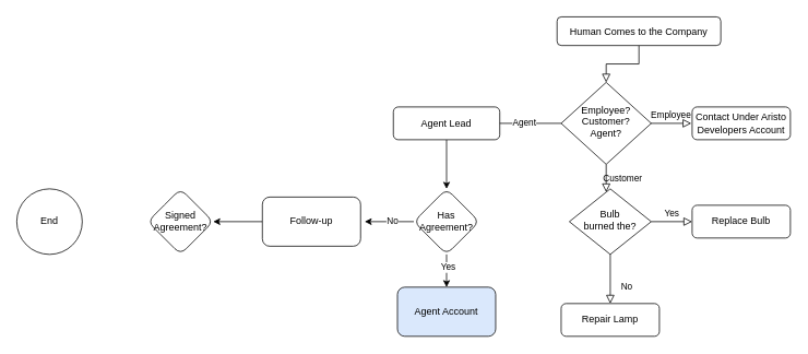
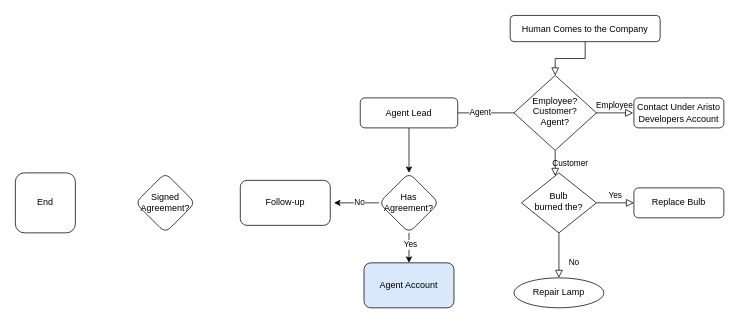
  <mxCell id="0" />
  <mxCell id="1" parent="0" />
  <mxCell id="2" value="" style="rounded=0;html=1;jettySize=auto;orthogonalLoop=1;fontSize=11;endArrow=block;endFill=0;endSize=8;strokeWidth=1;shadow=0;labelBackgroundColor=none;edgeStyle=orthogonalEdgeStyle;" parent="1" source="3" target="8" edge="1"><mxGeometry relative="1" as="geometry" /></mxCell>
  <mxCell id="3" value="Human Comes to the Company" style="rounded=1;whiteSpace=wrap;html=1;fontSize=12;glass=0;strokeWidth=1;shadow=0;" parent="1" vertex="1"><mxGeometry x="680" y="20" width="200" height="35" as="geometry" /></mxCell>
  <mxCell id="4" value="Customer" style="rounded=0;html=1;jettySize=auto;orthogonalLoop=1;fontSize=11;endArrow=block;endFill=0;endSize=8;strokeWidth=1;shadow=0;labelBackgroundColor=none;edgeStyle=orthogonalEdgeStyle;" parent="1" source="8" target="12" edge="1"><mxGeometry y="20" relative="1" as="geometry"><mxPoint as="offset" /><Array as="points"><mxPoint x="740" y="236" /><mxPoint x="740" y="236" /></Array></mxGeometry></mxCell>
  <mxCell id="5" value="Employee" style="edgeStyle=orthogonalEdgeStyle;rounded=0;html=1;jettySize=auto;orthogonalLoop=1;fontSize=11;endArrow=block;endFill=0;endSize=8;strokeWidth=1;shadow=0;labelBackgroundColor=none;" parent="1" edge="1"><mxGeometry y="10" relative="1" as="geometry"><mxPoint as="offset" /><mxPoint x="794" y="150" as="sourcePoint" /><mxPoint x="844" y="150" as="targetPoint" /></mxGeometry></mxCell>
  <mxCell id="6" value="" style="edgeStyle=orthogonalEdgeStyle;rounded=0;orthogonalLoop=1;jettySize=auto;html=1;" edge="1" parent="1" source="8"><mxGeometry relative="1" as="geometry"><mxPoint x="600" y="150" as="targetPoint" /></mxGeometry></mxCell>
  <mxCell id="7" value="Agent" style="edgeLabel;html=1;align=center;verticalAlign=middle;resizable=0;points=[];" vertex="1" connectable="0" parent="6"><mxGeometry x="0.067" y="-2" relative="1" as="geometry"><mxPoint as="offset" /></mxGeometry></mxCell>
  <mxCell id="8" value="Employee?&lt;br&gt;Customer?&lt;br&gt;Agent?" style="rhombus;whiteSpace=wrap;html=1;shadow=0;fontFamily=Helvetica;fontSize=12;align=center;strokeWidth=1;spacing=6;spacingTop=-4;" parent="1" vertex="1"><mxGeometry x="685" y="100" width="110" height="100" as="geometry" /></mxCell>
  <mxCell id="9" value="Contact Under Aristo Developers Account" style="rounded=1;whiteSpace=wrap;html=1;fontSize=12;glass=0;strokeWidth=1;shadow=0;" parent="1" vertex="1"><mxGeometry x="845" y="130" width="120" height="40" as="geometry" /></mxCell>
  <mxCell id="10" value="No" style="rounded=0;html=1;jettySize=auto;orthogonalLoop=1;fontSize=11;endArrow=block;endFill=0;endSize=8;strokeWidth=1;shadow=0;labelBackgroundColor=none;edgeStyle=orthogonalEdgeStyle;" parent="1" source="12" target="13" edge="1"><mxGeometry x="0.333" y="20" relative="1" as="geometry"><mxPoint as="offset" /></mxGeometry></mxCell>
  <mxCell id="11" value="Yes" style="edgeStyle=orthogonalEdgeStyle;rounded=0;html=1;jettySize=auto;orthogonalLoop=1;fontSize=11;endArrow=block;endFill=0;endSize=8;strokeWidth=1;shadow=0;labelBackgroundColor=none;" parent="1" source="12" target="14" edge="1"><mxGeometry y="10" relative="1" as="geometry"><mxPoint as="offset" /></mxGeometry></mxCell>
  <mxCell id="12" value="Bulb&lt;br&gt;burned the?" style="rhombus;whiteSpace=wrap;html=1;shadow=0;fontFamily=Helvetica;fontSize=12;align=center;strokeWidth=1;spacing=6;spacingTop=-4;" parent="1" vertex="1"><mxGeometry x="695" y="230" width="100" height="80" as="geometry" /></mxCell>
- <mxCell id="13" value="Repair Lamp" style="rounded=1;whiteSpace=wrap;html=1;fontSize=12;glass=0;strokeWidth=1;shadow=0;" parent="1" vertex="1"><mxGeometry x="685" y="370" width="120" height="40" as="geometry" /></mxCell>
+ <mxCell id="13" value="Repair Lamp" style="ellipse;whiteSpace=wrap;html=1;fontSize=12;glass=0;strokeWidth=1;shadow=0;" parent="1" vertex="1"><mxGeometry x="685" y="370" width="120" height="40" as="geometry" /></mxCell>
  <mxCell id="14" value="Replace Bulb" style="rounded=1;whiteSpace=wrap;html=1;fontSize=12;glass=0;strokeWidth=1;shadow=0;" parent="1" vertex="1"><mxGeometry x="845" y="250" width="120" height="40" as="geometry" /></mxCell>
  <mxCell id="15" value="" style="edgeStyle=orthogonalEdgeStyle;rounded=0;orthogonalLoop=1;jettySize=auto;html=1;" edge="1" parent="1" source="16" target="21"><mxGeometry relative="1" as="geometry" /></mxCell>
  <mxCell id="16" value="Agent Lead" style="rounded=1;whiteSpace=wrap;html=1;fontSize=12;glass=0;strokeWidth=1;shadow=0;" vertex="1" parent="1"><mxGeometry x="480" y="130" width="130" height="40" as="geometry" /></mxCell>
  <mxCell id="17" value="" style="edgeStyle=orthogonalEdgeStyle;rounded=0;orthogonalLoop=1;jettySize=auto;html=1;" edge="1" parent="1" source="21" target="22"><mxGeometry relative="1" as="geometry" /></mxCell>
  <mxCell id="18" value="Yes" style="edgeLabel;html=1;align=center;verticalAlign=middle;resizable=0;points=[];" vertex="1" connectable="0" parent="17"><mxGeometry x="-0.244" y="1" relative="1" as="geometry"><mxPoint as="offset" /></mxGeometry></mxCell>
  <mxCell id="19" value="" style="edgeStyle=orthogonalEdgeStyle;rounded=0;orthogonalLoop=1;jettySize=auto;html=1;" edge="1" parent="1" source="21"><mxGeometry relative="1" as="geometry"><mxPoint x="445" y="270" as="targetPoint" /></mxGeometry></mxCell>
  <mxCell id="20" value="No" style="edgeLabel;html=1;align=center;verticalAlign=middle;resizable=0;points=[];" vertex="1" connectable="0" parent="19"><mxGeometry x="-0.1" y="-2" relative="1" as="geometry"><mxPoint as="offset" /></mxGeometry></mxCell>
  <mxCell id="21" value="Has Agreement?" style="rhombus;whiteSpace=wrap;html=1;rounded=1;glass=0;strokeWidth=1;shadow=0;" vertex="1" parent="1"><mxGeometry x="505" y="230" width="80" height="80" as="geometry" /></mxCell>
  <mxCell id="22" value="Agent Account" style="whiteSpace=wrap;html=1;rounded=1;glass=0;strokeWidth=1;shadow=0;fillColor=#dae8fc;" vertex="1" parent="1"><mxGeometry x="485" y="350" width="120" height="60" as="geometry" /></mxCell>
- <mxCell id="23" value="End" style="ellipse;whiteSpace=wrap;html=1;" vertex="1" parent="1"><mxGeometry x="20" y="230" width="80" height="80" as="geometry" /></mxCell>
- <mxCell id="24" value="" style="edgeStyle=orthogonalEdgeStyle;rounded=0;orthogonalLoop=1;jettySize=auto;html=1;" edge="1" parent="1" source="25" target="26"><mxGeometry relative="1" as="geometry" /></mxCell>
+ <mxCell id="23" value="End" style="whiteSpace=wrap;html=1;rounded=1;" vertex="1" parent="1"><mxGeometry x="20" y="230" width="80" height="80" as="geometry" /></mxCell>
  <mxCell id="25" value="Follow-up" style="rounded=1;whiteSpace=wrap;html=1;" vertex="1" parent="1"><mxGeometry x="320" y="240" width="120" height="60" as="geometry" /></mxCell>
  <mxCell id="26" value="Signed Agreement?" style="rhombus;whiteSpace=wrap;html=1;rounded=1;" vertex="1" parent="1"><mxGeometry x="180" y="230" width="80" height="80" as="geometry" /></mxCell>
